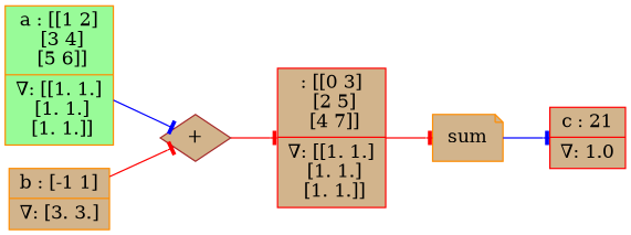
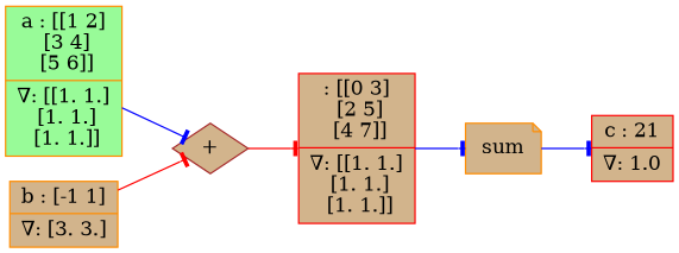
  digraph {
    rankdir=LR
    node [color=darkorange fillcolor=tan shape=record style=filled]
    edge [arrowhead=tee color=blue]
    n1 [color=red label=" : [[0 3]\n [2 5]\n [4 7]] | ∇ : [[1. 1.]\n [1. 1.]\n [1. 1.]]"]
    n2 [label=sum shape=note]
    n3 [color=red label="c : 21 | ∇ : 1.0"]
    n4 [color=brown label="+" shape=diamond]
    n5 [fillcolor=palegreen label="a : [[1 2]\n [3 4]\n [5 6]] | ∇ : [[1. 1.]\n [1. 1.]\n [1. 1.]]"]
    n6 [label="b : [-1  1] | ∇ : [3. 3.]"]
-   n1 -> n2 [color=red]
+   n1 -> n2
    n2 -> n3
    n4 -> n1 [color=red]
    n5 -> n4
    n6 -> n4 [color=red]
  }
